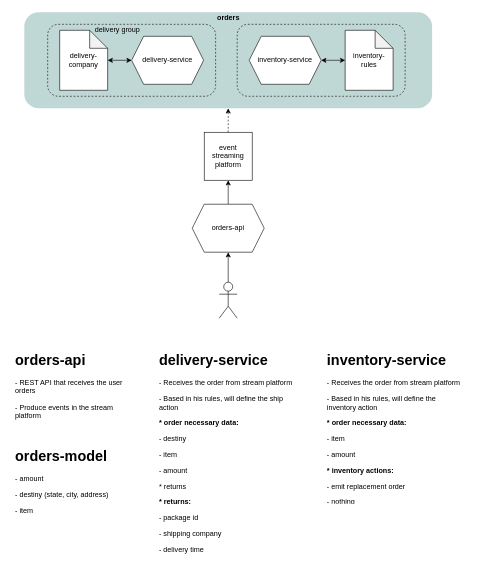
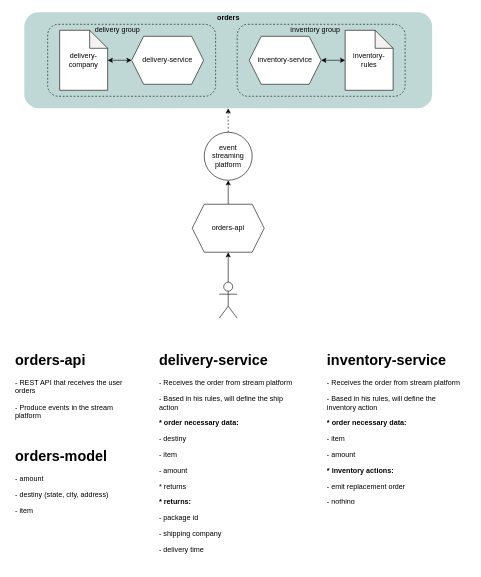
  <mxCell id="0" />
  <mxCell id="1" parent="0" />
  <mxCell id="2" style="edgeStyle=orthogonalEdgeStyle;rounded=0;orthogonalLoop=1;jettySize=auto;html=1;entryX=0.5;entryY=1;entryDx=0;entryDy=0;" edge="1" parent="1" source="3" target="7"><mxGeometry relative="1" as="geometry" /></mxCell>
  <mxCell id="3" value="orders-api" style="shape=hexagon;perimeter=hexagonPerimeter2;whiteSpace=wrap;html=1;fixedSize=1;" vertex="1" parent="1"><mxGeometry x="320" y="340" width="120" height="80" as="geometry" /></mxCell>
  <mxCell id="4" value="" style="edgeStyle=orthogonalEdgeStyle;rounded=0;orthogonalLoop=1;jettySize=auto;html=1;" edge="1" parent="1" source="5" target="3"><mxGeometry relative="1" as="geometry" /></mxCell>
  <mxCell id="5" value="" style="shape=umlActor;verticalLabelPosition=bottom;verticalAlign=top;html=1;outlineConnect=0;" vertex="1" parent="1"><mxGeometry x="365" y="470" width="30" height="60" as="geometry" /></mxCell>
  <mxCell id="6" style="edgeStyle=orthogonalEdgeStyle;rounded=0;orthogonalLoop=1;jettySize=auto;html=1;entryX=0.5;entryY=1;entryDx=0;entryDy=0;startArrow=none;startFill=0;dashed=1;" edge="1" parent="1" source="7" target="13"><mxGeometry relative="1" as="geometry" /></mxCell>
- <mxCell id="7" value="event streaming platform" style="whiteSpace=wrap;html=1;aspect=fixed;rounded=0;" vertex="1" parent="1"><mxGeometry x="340" y="220" width="80" height="80" as="geometry" /></mxCell>
+ <mxCell id="7" value="event streaming platform" style="ellipse;whiteSpace=wrap;html=1;aspect=fixed;" vertex="1" parent="1"><mxGeometry x="340" y="220" width="80" height="80" as="geometry" /></mxCell>
  <mxCell id="8" value="&lt;h1&gt;orders-api&lt;/h1&gt;&lt;p&gt;- REST API that receives the user orders&lt;/p&gt;&lt;p&gt;- Produce events in the stream platform&lt;/p&gt;" style="text;html=1;strokeColor=none;fillColor=none;spacing=5;spacingTop=-20;whiteSpace=wrap;overflow=hidden;rounded=0;shadow=0;glass=0;dashed=1;sketch=0;" vertex="1" parent="1"><mxGeometry x="20" y="580" width="190" height="120" as="geometry" /></mxCell>
  <mxCell id="9" value="&lt;h1&gt;delivery-service&lt;/h1&gt;&lt;p&gt;- Receives the order from stream platform&lt;/p&gt;&lt;p&gt;- Based in his rules, will define the ship action&lt;/p&gt;&lt;p&gt;&lt;b&gt;* order necessary data:&lt;/b&gt;&lt;/p&gt;&lt;p&gt;- destiny&lt;/p&gt;&lt;p&gt;- item&lt;/p&gt;&lt;p&gt;- amount&lt;/p&gt;&lt;p&gt;* returns&lt;/p&gt;&lt;p&gt;&lt;b&gt;* returns:&lt;/b&gt;&lt;/p&gt;&lt;p&gt;- package id&lt;/p&gt;&lt;p&gt;- shipping company&lt;/p&gt;&lt;p&gt;- delivery time&lt;/p&gt;" style="text;html=1;strokeColor=none;fillColor=none;spacing=5;spacingTop=-20;whiteSpace=wrap;overflow=hidden;rounded=0;shadow=0;glass=0;dashed=1;sketch=0;" vertex="1" parent="1"><mxGeometry x="260" y="580" width="240" height="360" as="geometry" /></mxCell>
  <mxCell id="10" value="&lt;h1&gt;inventory-service&lt;/h1&gt;&lt;p&gt;- Receives the order from stream platform&lt;/p&gt;&lt;p&gt;- Based in his rules, will define the inventory action&lt;br&gt;&lt;/p&gt;&lt;p&gt;&lt;b&gt;* order necessary data:&lt;/b&gt;&lt;/p&gt;&lt;p&gt;- item&lt;/p&gt;&lt;p&gt;- amount&lt;/p&gt;&lt;p&gt;&lt;b&gt;* inventory actions:&lt;/b&gt;&lt;/p&gt;&lt;p&gt;- emit replacement order&lt;/p&gt;&lt;p&gt;- nothing&lt;/p&gt;" style="text;html=1;strokeColor=none;fillColor=none;spacing=5;spacingTop=-20;whiteSpace=wrap;overflow=hidden;rounded=0;shadow=0;glass=0;dashed=1;sketch=0;" vertex="1" parent="1"><mxGeometry x="540" y="580" width="240" height="260" as="geometry" /></mxCell>
  <mxCell id="11" value="" style="group" vertex="1" connectable="0" parent="1"><mxGeometry x="40" y="20" width="680" height="160" as="geometry" /></mxCell>
  <mxCell id="12" value="" style="group" vertex="1" connectable="0" parent="11"><mxGeometry width="680" height="160" as="geometry" /></mxCell>
  <mxCell id="13" value="" style="rounded=1;whiteSpace=wrap;html=1;fillColor=#C0D8D5;dashed=1;glass=0;shadow=0;sketch=0;strokeColor=none;" vertex="1" parent="12"><mxGeometry width="680" height="160" as="geometry" /></mxCell>
  <mxCell id="14" value="&lt;b&gt;orders&lt;/b&gt;" style="text;html=1;align=center;verticalAlign=middle;resizable=0;points=[];autosize=1;strokeColor=none;fillColor=none;" vertex="1" parent="12"><mxGeometry x="315" width="50" height="20" as="geometry" /></mxCell>
  <mxCell id="15" value="" style="group" vertex="1" connectable="0" parent="11"><mxGeometry x="39" y="20" width="280" height="120" as="geometry" /></mxCell>
  <mxCell id="16" value="" style="rounded=1;whiteSpace=wrap;html=1;shadow=0;glass=0;dashed=1;sketch=0;strokeColor=default;fillColor=none;gradientColor=none;" vertex="1" parent="15"><mxGeometry width="280" height="120" as="geometry" /></mxCell>
  <mxCell id="17" value="delivery-service" style="shape=hexagon;perimeter=hexagonPerimeter2;whiteSpace=wrap;html=1;fixedSize=1;" vertex="1" parent="15"><mxGeometry x="140" y="20" width="120" height="80" as="geometry" /></mxCell>
  <mxCell id="18" value="" style="edgeStyle=orthogonalEdgeStyle;rounded=0;orthogonalLoop=1;jettySize=auto;html=1;startArrow=classic;startFill=1;" edge="1" parent="15" source="19" target="17"><mxGeometry as="geometry" /></mxCell>
  <mxCell id="19" value="delivery-company" style="shape=note;whiteSpace=wrap;html=1;backgroundOutline=1;darkOpacity=0.05;" vertex="1" parent="15"><mxGeometry x="20" y="10" width="80" height="100" as="geometry" /></mxCell>
  <mxCell id="20" value="delivery group" style="text;html=1;align=center;verticalAlign=middle;resizable=0;points=[];autosize=1;strokeColor=none;fillColor=none;" vertex="1" parent="15"><mxGeometry x="71" width="90" height="20" as="geometry" /></mxCell>
  <mxCell id="21" value="" style="group" vertex="1" connectable="0" parent="11"><mxGeometry x="355" y="20" width="280" height="120" as="geometry" /></mxCell>
+ <mxCell id="22" value="inventory group" style="text;html=1;align=center;verticalAlign=middle;resizable=0;points=[];autosize=1;strokeColor=none;fillColor=none;" vertex="1" parent="21"><mxGeometry x="80" width="100" height="20" as="geometry" /></mxCell>
  <mxCell id="23" value="" style="rounded=1;whiteSpace=wrap;html=1;shadow=0;glass=0;dashed=1;sketch=0;strokeColor=default;fillColor=none;gradientColor=none;" vertex="1" parent="21"><mxGeometry width="280" height="120" as="geometry" /></mxCell>
  <mxCell id="24" value="inventory-service" style="shape=hexagon;perimeter=hexagonPerimeter2;whiteSpace=wrap;html=1;fixedSize=1;" vertex="1" parent="21"><mxGeometry x="20" y="20" width="120" height="80" as="geometry" /></mxCell>
  <mxCell id="25" value="inventory-rules" style="shape=note;whiteSpace=wrap;html=1;backgroundOutline=1;darkOpacity=0.05;" vertex="1" parent="21"><mxGeometry x="180" y="10" width="80" height="100" as="geometry" /></mxCell>
  <mxCell id="26" value="" style="edgeStyle=orthogonalEdgeStyle;rounded=0;orthogonalLoop=1;jettySize=auto;html=1;startArrow=classic;startFill=1;" edge="1" parent="21" source="24" target="25"><mxGeometry x="415" y="140" as="geometry" /></mxCell>
  <mxCell id="27" value="&lt;h1&gt;orders-model&lt;/h1&gt;&lt;p&gt;- amount&amp;nbsp;&lt;/p&gt;&lt;p&gt;- destiny (state, city, address)&lt;/p&gt;&lt;p&gt;- item&lt;/p&gt;" style="text;html=1;strokeColor=none;fillColor=none;spacing=5;spacingTop=-20;whiteSpace=wrap;overflow=hidden;rounded=0;shadow=0;glass=0;dashed=1;sketch=0;" vertex="1" parent="1"><mxGeometry x="20" y="740" width="190" height="120" as="geometry" /></mxCell>
